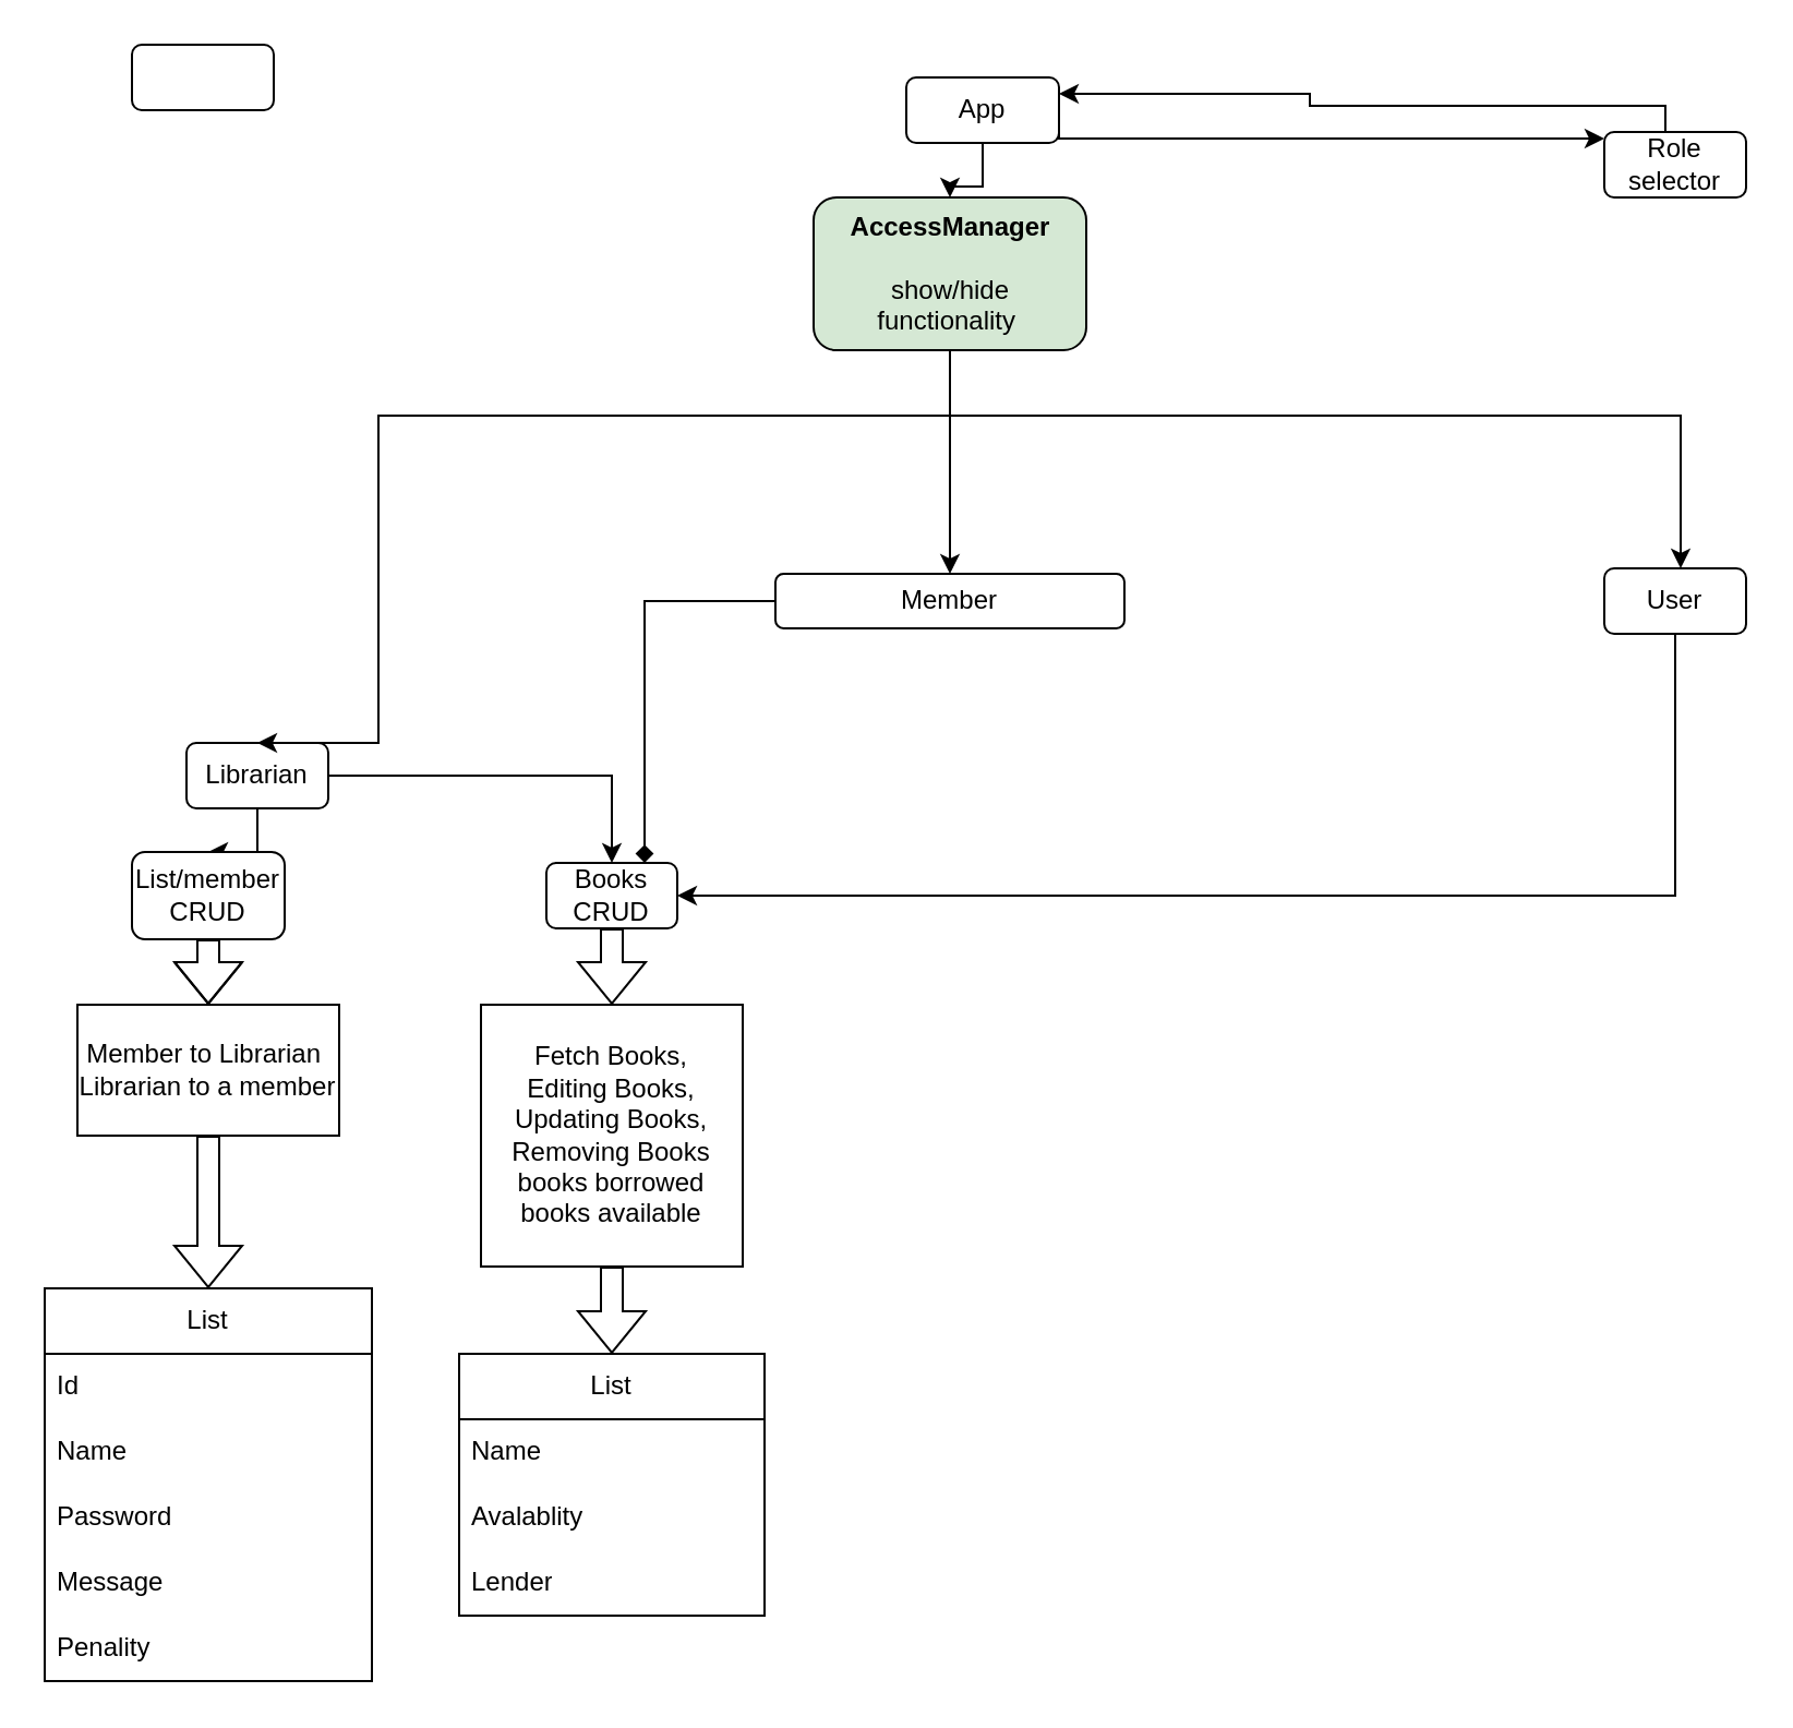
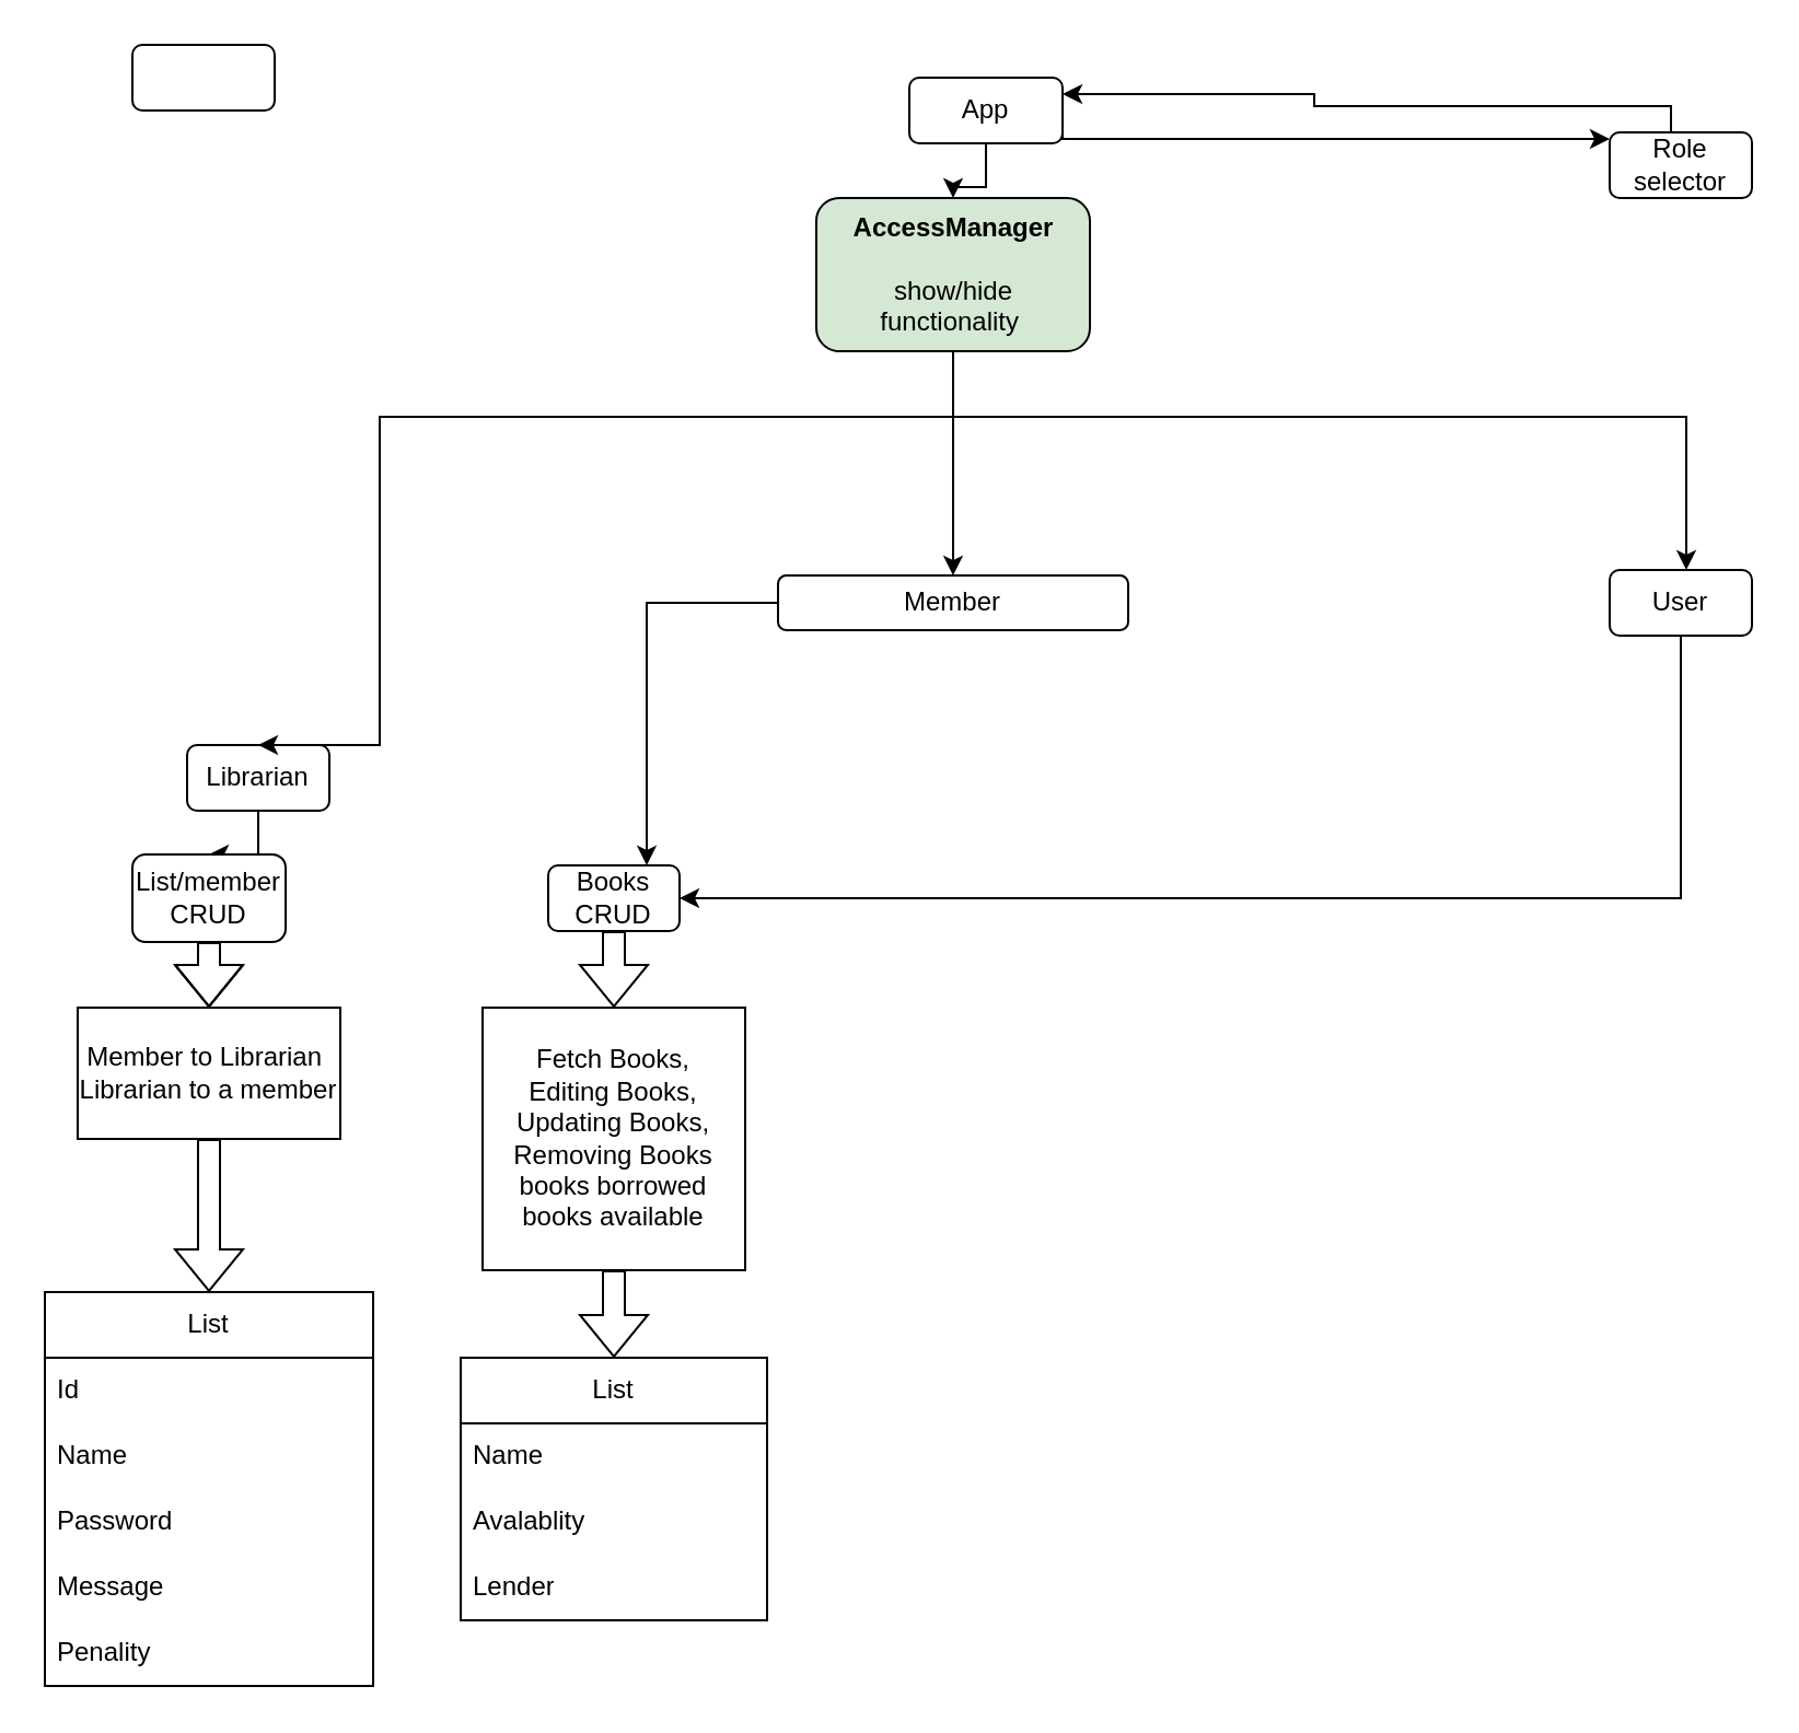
  <mxCell id="0" />
  <mxCell id="1" parent="0" />
  <mxCell id="2" style="edgeStyle=orthogonalEdgeStyle;rounded=0;orthogonalLoop=1;jettySize=auto;html=1;exitX=1;exitY=0.75;exitDx=0;exitDy=0;" edge="1" parent="1" source="4" target="8"><mxGeometry relative="1" as="geometry"><Array as="points"><mxPoint x="590" y="63" /><mxPoint x="590" y="63" /></Array></mxGeometry></mxCell>
  <mxCell id="3" style="edgeStyle=orthogonalEdgeStyle;rounded=0;orthogonalLoop=1;jettySize=auto;html=1;entryX=0.5;entryY=0;entryDx=0;entryDy=0;" edge="1" parent="1" source="4" target="21"><mxGeometry relative="1" as="geometry" /></mxCell>
  <mxCell id="4" value="App" style="rounded=1;whiteSpace=wrap;html=1;" vertex="1" parent="1"><mxGeometry x="415" y="35" width="70" height="30" as="geometry" /></mxCell>
  <mxCell id="5" value="" style="rounded=1;whiteSpace=wrap;html=1;" vertex="1" parent="1"><mxGeometry x="60" y="20" width="65" height="30" as="geometry" /></mxCell>
  <mxCell id="6" value="Books CRUD" style="rounded=1;whiteSpace=wrap;html=1;" vertex="1" parent="1"><mxGeometry x="250" y="395" width="60" height="30" as="geometry" /></mxCell>
  <mxCell id="7" style="edgeStyle=orthogonalEdgeStyle;rounded=0;orthogonalLoop=1;jettySize=auto;html=1;entryX=1;entryY=0.25;entryDx=0;entryDy=0;" edge="1" parent="1" source="8" target="4"><mxGeometry relative="1" as="geometry"><Array as="points"><mxPoint x="763" y="48" /><mxPoint x="600" y="48" /></Array></mxGeometry></mxCell>
  <mxCell id="8" value="Role selector" style="rounded=1;whiteSpace=wrap;html=1;" vertex="1" parent="1"><mxGeometry x="735" y="60" width="65" height="30" as="geometry" /></mxCell>
- <mxCell id="9" style="edgeStyle=orthogonalEdgeStyle;rounded=0;orthogonalLoop=1;jettySize=auto;html=1;entryX=0.75;entryY=0;entryDx=0;entryDy=0;endArrow=diamond;" edge="1" parent="1" source="10" target="6"><mxGeometry relative="1" as="geometry" /></mxCell>
+ <mxCell id="9" style="edgeStyle=orthogonalEdgeStyle;rounded=0;orthogonalLoop=1;jettySize=auto;html=1;entryX=0.75;entryY=0;entryDx=0;entryDy=0;" edge="1" parent="1" source="10" target="6"><mxGeometry relative="1" as="geometry" /></mxCell>
  <mxCell id="10" value="Member" style="rounded=1;whiteSpace=wrap;html=1;" vertex="1" parent="1"><mxGeometry x="355" y="262.5" width="160" height="25" as="geometry" /></mxCell>
  <mxCell id="11" style="edgeStyle=orthogonalEdgeStyle;rounded=0;orthogonalLoop=1;jettySize=auto;html=1;entryX=1;entryY=0.5;entryDx=0;entryDy=0;" edge="1" parent="1" source="12" target="6"><mxGeometry relative="1" as="geometry"><Array as="points"><mxPoint x="768" y="410" /></Array></mxGeometry></mxCell>
  <mxCell id="12" value="User" style="rounded=1;whiteSpace=wrap;html=1;" vertex="1" parent="1"><mxGeometry x="735" y="260" width="65" height="30" as="geometry" /></mxCell>
- <mxCell id="13" style="edgeStyle=orthogonalEdgeStyle;rounded=0;orthogonalLoop=1;jettySize=auto;html=1;" edge="1" parent="1" source="15" target="6"><mxGeometry relative="1" as="geometry" /></mxCell>
  <mxCell id="14" style="edgeStyle=orthogonalEdgeStyle;rounded=0;orthogonalLoop=1;jettySize=auto;html=1;entryX=0.5;entryY=0;entryDx=0;entryDy=0;" edge="1" parent="1" source="15" target="17"><mxGeometry relative="1" as="geometry" /></mxCell>
  <mxCell id="15" value="Librarian" style="rounded=1;whiteSpace=wrap;html=1;" vertex="1" parent="1"><mxGeometry x="85" y="340" width="65" height="30" as="geometry" /></mxCell>
  <mxCell id="16" style="edgeStyle=orthogonalEdgeStyle;shape=flexArrow;rounded=0;orthogonalLoop=1;jettySize=auto;html=1;" edge="1" parent="1" source="17" target="25"><mxGeometry relative="1" as="geometry" /></mxCell>
  <mxCell id="17" value="List/member CRUD" style="rounded=1;whiteSpace=wrap;html=1;" vertex="1" parent="1"><mxGeometry x="60" y="390" width="70" height="40" as="geometry" /></mxCell>
  <mxCell id="18" style="edgeStyle=orthogonalEdgeStyle;rounded=0;orthogonalLoop=1;jettySize=auto;html=1;entryX=0.5;entryY=0;entryDx=0;entryDy=0;" edge="1" parent="1" source="21" target="10"><mxGeometry relative="1" as="geometry" /></mxCell>
  <mxCell id="19" style="edgeStyle=orthogonalEdgeStyle;rounded=0;orthogonalLoop=1;jettySize=auto;html=1;" edge="1" parent="1" source="21" target="12"><mxGeometry relative="1" as="geometry"><Array as="points"><mxPoint x="435" y="190" /><mxPoint x="770" y="190" /><mxPoint x="770" y="275" /></Array></mxGeometry></mxCell>
  <mxCell id="20" style="edgeStyle=orthogonalEdgeStyle;rounded=0;orthogonalLoop=1;jettySize=auto;html=1;entryX=0.5;entryY=0;entryDx=0;entryDy=0;" edge="1" parent="1" source="21" target="15"><mxGeometry relative="1" as="geometry"><Array as="points"><mxPoint x="435" y="190" /><mxPoint x="173" y="190" /></Array></mxGeometry></mxCell>
  <mxCell id="21" value="&lt;b&gt;AccessManager&lt;/b&gt;&lt;br&gt;&lt;br&gt;show/hide functionality&amp;nbsp;" style="rounded=1;whiteSpace=wrap;html=1;fillColor=#d5e8d4;" vertex="1" parent="1"><mxGeometry x="372.5" y="90" width="125" height="70" as="geometry" /></mxCell>
  <mxCell id="22" style="edgeStyle=orthogonalEdgeStyle;rounded=0;orthogonalLoop=1;jettySize=auto;html=1;entryX=0.5;entryY=0;entryDx=0;entryDy=0;shape=flexArrow;" edge="1" parent="1" source="23" target="32"><mxGeometry relative="1" as="geometry" /></mxCell>
  <mxCell id="23" value="Fetch Books, &lt;br&gt;Editing Books, Updating Books, Removing Books&lt;br&gt;books borrowed&lt;br&gt;books available&lt;br&gt;" style="rounded=0;whiteSpace=wrap;html=1;" vertex="1" parent="1"><mxGeometry x="220" y="460" width="120" height="120" as="geometry" /></mxCell>
  <mxCell id="24" style="edgeStyle=orthogonalEdgeStyle;rounded=0;orthogonalLoop=1;jettySize=auto;html=1;entryX=0.5;entryY=0;entryDx=0;entryDy=0;shape=flexArrow;" edge="1" parent="1" source="25" target="26"><mxGeometry relative="1" as="geometry"><mxPoint x="95" y="550" as="targetPoint" /></mxGeometry></mxCell>
  <mxCell id="25" value="Member to Librarian&amp;nbsp; Librarian to a member" style="rounded=0;whiteSpace=wrap;html=1;" vertex="1" parent="1"><mxGeometry x="35" y="460" width="120" height="60" as="geometry" /></mxCell>
  <mxCell id="26" value="List" style="swimlane;fontStyle=0;childLayout=stackLayout;horizontal=1;startSize=30;horizontalStack=0;resizeParent=1;resizeParentMax=0;resizeLast=0;collapsible=1;marginBottom=0;whiteSpace=wrap;html=1;" vertex="1" parent="1"><mxGeometry y="590" width="150" height="180" as="geometry" x="20"><mxRectangle x="45" y="570" width="60" height="30" as="alternateBounds" /></mxGeometry></mxCell>
  <mxCell id="27" value="Id&amp;nbsp;" style="text;strokeColor=none;fillColor=none;align=left;verticalAlign=middle;spacingLeft=4;spacingRight=4;overflow=hidden;points=[[0,0.5],[1,0.5]];portConstraint=eastwest;rotatable=0;whiteSpace=wrap;html=1;" vertex="1" parent="26"><mxGeometry y="30" width="150" height="30" as="geometry" /></mxCell>
  <mxCell id="28" value="Name" style="text;strokeColor=none;fillColor=none;align=left;verticalAlign=middle;spacingLeft=4;spacingRight=4;overflow=hidden;points=[[0,0.5],[1,0.5]];portConstraint=eastwest;rotatable=0;whiteSpace=wrap;html=1;" vertex="1" parent="26"><mxGeometry y="60" width="150" height="30" as="geometry" /></mxCell>
  <mxCell id="29" value="Password" style="text;strokeColor=none;fillColor=none;align=left;verticalAlign=middle;spacingLeft=4;spacingRight=4;overflow=hidden;points=[[0,0.5],[1,0.5]];portConstraint=eastwest;rotatable=0;whiteSpace=wrap;html=1;" vertex="1" parent="26"><mxGeometry y="90" width="150" height="30" as="geometry" /></mxCell>
  <mxCell id="30" value="Message" style="text;strokeColor=none;fillColor=none;align=left;verticalAlign=middle;spacingLeft=4;spacingRight=4;overflow=hidden;points=[[0,0.5],[1,0.5]];portConstraint=eastwest;rotatable=0;whiteSpace=wrap;html=1;" vertex="1" parent="26"><mxGeometry y="120" width="150" height="30" as="geometry" /></mxCell>
  <mxCell id="31" value="Penality" style="text;strokeColor=none;fillColor=none;align=left;verticalAlign=middle;spacingLeft=4;spacingRight=4;overflow=hidden;points=[[0,0.5],[1,0.5]];portConstraint=eastwest;rotatable=0;whiteSpace=wrap;html=1;" vertex="1" parent="26"><mxGeometry y="150" width="150" height="30" as="geometry" /></mxCell>
  <mxCell id="32" value="List" style="swimlane;fontStyle=0;childLayout=stackLayout;horizontal=1;startSize=30;horizontalStack=0;resizeParent=1;resizeParentMax=0;resizeLast=0;collapsible=1;marginBottom=0;whiteSpace=wrap;html=1;" vertex="1" parent="1"><mxGeometry x="210" y="620" width="140" height="120" as="geometry" /></mxCell>
  <mxCell id="33" value="Name" style="text;strokeColor=none;fillColor=none;align=left;verticalAlign=middle;spacingLeft=4;spacingRight=4;overflow=hidden;points=[[0,0.5],[1,0.5]];portConstraint=eastwest;rotatable=0;whiteSpace=wrap;html=1;" vertex="1" parent="32"><mxGeometry y="30" width="140" height="30" as="geometry" /></mxCell>
  <mxCell id="34" value="Avalablity" style="text;strokeColor=none;fillColor=none;align=left;verticalAlign=middle;spacingLeft=4;spacingRight=4;overflow=hidden;points=[[0,0.5],[1,0.5]];portConstraint=eastwest;rotatable=0;whiteSpace=wrap;html=1;" vertex="1" parent="32"><mxGeometry y="60" width="140" height="30" as="geometry" /></mxCell>
  <mxCell id="35" value="Lender" style="text;strokeColor=none;fillColor=none;align=left;verticalAlign=middle;spacingLeft=4;spacingRight=4;overflow=hidden;points=[[0,0.5],[1,0.5]];portConstraint=eastwest;rotatable=0;whiteSpace=wrap;html=1;" vertex="1" parent="32"><mxGeometry y="90" width="140" height="30" as="geometry" /></mxCell>
  <mxCell id="36" value="" style="shape=flexArrow;endArrow=classic;html=1;rounded=0;exitX=0.5;exitY=1;exitDx=0;exitDy=0;entryX=0.5;entryY=0;entryDx=0;entryDy=0;" edge="1" parent="1" source="6" target="23"><mxGeometry width="50" height="50" relative="1" as="geometry"><mxPoint x="420" y="430" as="sourcePoint" /><mxPoint x="470" y="380" as="targetPoint" /></mxGeometry></mxCell>
